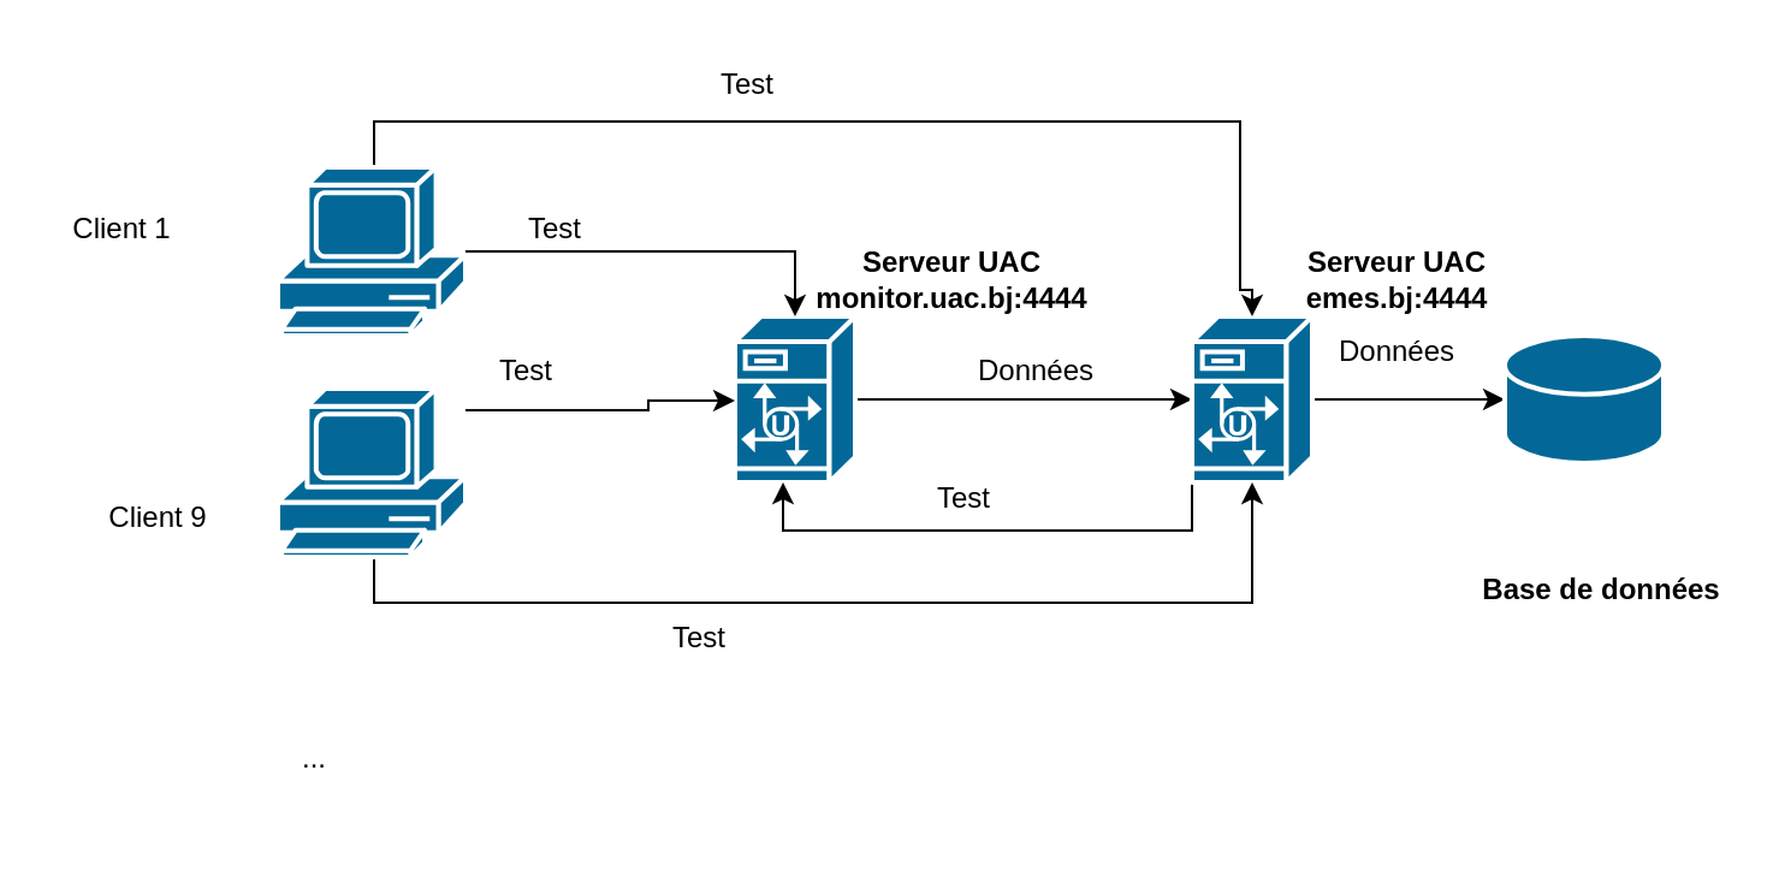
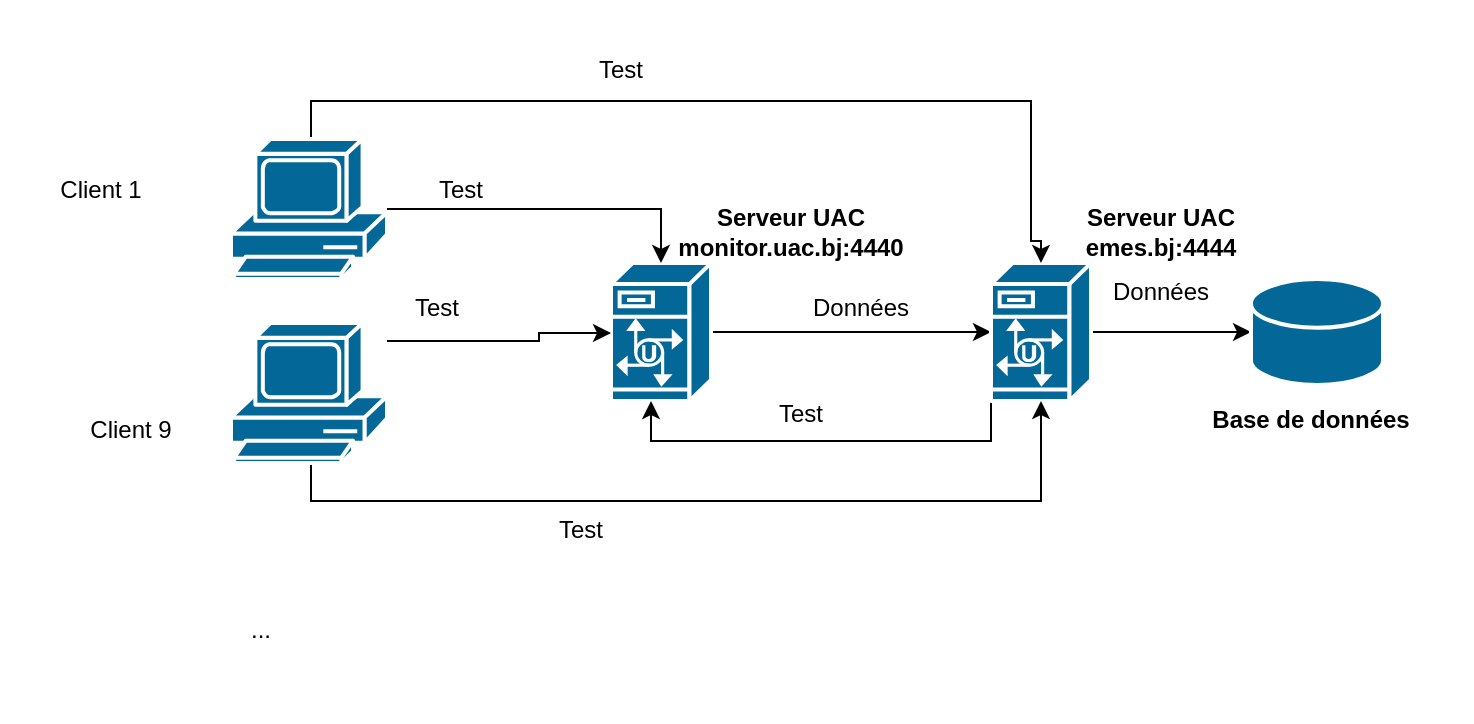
  <mxCell id="0" />
  <mxCell id="1" parent="0" />
  <mxCell id="2" style="edgeStyle=orthogonalEdgeStyle;rounded=0;orthogonalLoop=1;jettySize=auto;html=1;entryX=0;entryY=0.5;entryDx=0;entryDy=0;entryPerimeter=0;" edge="1" parent="1" source="3" target="6"><mxGeometry relative="1" as="geometry" /></mxCell>
  <mxCell id="3" value="" style="shape=mxgraph.cisco.servers.unity_server;sketch=0;html=1;pointerEvents=1;dashed=0;fillColor=#036897;strokeColor=#ffffff;strokeWidth=2;verticalLabelPosition=bottom;verticalAlign=top;align=center;outlineConnect=0;" vertex="1" parent="1"><mxGeometry x="305" y="131" width="50" height="69" as="geometry" /></mxCell>
  <mxCell id="4" style="edgeStyle=orthogonalEdgeStyle;rounded=0;orthogonalLoop=1;jettySize=auto;html=1;" edge="1" parent="1" source="6" target="16"><mxGeometry relative="1" as="geometry" /></mxCell>
  <mxCell id="5" style="edgeStyle=orthogonalEdgeStyle;rounded=0;orthogonalLoop=1;jettySize=auto;html=1;exitX=0;exitY=1;exitDx=0;exitDy=0;exitPerimeter=0;entryX=0.4;entryY=1;entryDx=0;entryDy=0;entryPerimeter=0;" edge="1" parent="1" source="6" target="3"><mxGeometry relative="1" as="geometry"><mxPoint x="325" y="210" as="targetPoint" /><Array as="points"><mxPoint x="495" y="220" /><mxPoint x="325" y="220" /></Array></mxGeometry></mxCell>
  <mxCell id="6" value="" style="shape=mxgraph.cisco.servers.unity_server;sketch=0;html=1;pointerEvents=1;dashed=0;fillColor=#036897;strokeColor=#ffffff;strokeWidth=2;verticalLabelPosition=bottom;verticalAlign=top;align=center;outlineConnect=0;" vertex="1" parent="1"><mxGeometry x="495" y="131" width="50" height="69" as="geometry" /></mxCell>
  <mxCell id="7" style="edgeStyle=orthogonalEdgeStyle;rounded=0;orthogonalLoop=1;jettySize=auto;html=1;" edge="1" parent="1" source="9" target="3"><mxGeometry relative="1" as="geometry"><Array as="points"><mxPoint x="269" y="170" /><mxPoint x="269" y="166" /></Array></mxGeometry></mxCell>
  <mxCell id="8" style="edgeStyle=orthogonalEdgeStyle;rounded=0;orthogonalLoop=1;jettySize=auto;html=1;exitX=0.5;exitY=1;exitDx=0;exitDy=0;exitPerimeter=0;" edge="1" parent="1" source="9" target="6"><mxGeometry relative="1" as="geometry"><mxPoint x="496" y="220" as="targetPoint" /><Array as="points"><mxPoint x="155" y="231" /><mxPoint x="155" y="250" /><mxPoint x="520" y="250" /></Array></mxGeometry></mxCell>
  <mxCell id="9" value="" style="shape=mxgraph.cisco.computers_and_peripherals.pc;sketch=0;html=1;pointerEvents=1;dashed=0;fillColor=#036897;strokeColor=#ffffff;strokeWidth=2;verticalLabelPosition=bottom;verticalAlign=top;align=center;outlineConnect=0;" vertex="1" parent="1"><mxGeometry x="115" y="161" width="78" height="70" as="geometry" /></mxCell>
  <mxCell id="10" value="Client 1" style="text;html=1;align=center;verticalAlign=middle;resizable=0;points=[];autosize=1;strokeColor=none;fillColor=none;" vertex="1" parent="1"><mxGeometry x="20" y="80" width="60" height="30" as="geometry" /></mxCell>
  <mxCell id="11" style="edgeStyle=orthogonalEdgeStyle;rounded=0;orthogonalLoop=1;jettySize=auto;html=1;entryX=0.5;entryY=0;entryDx=0;entryDy=0;entryPerimeter=0;" edge="1" parent="1" source="13" target="3"><mxGeometry relative="1" as="geometry" /></mxCell>
  <mxCell id="12" style="edgeStyle=orthogonalEdgeStyle;rounded=0;orthogonalLoop=1;jettySize=auto;html=1;entryX=0.5;entryY=0;entryDx=0;entryDy=0;entryPerimeter=0;" edge="1" parent="1" source="13" target="6"><mxGeometry relative="1" as="geometry"><mxPoint x="515" y="10" as="targetPoint" /><Array as="points"><mxPoint x="155" y="50" /><mxPoint x="515" y="50" /><mxPoint x="515" y="120" /><mxPoint x="520" y="120" /></Array></mxGeometry></mxCell>
  <mxCell id="13" value="" style="shape=mxgraph.cisco.computers_and_peripherals.pc;sketch=0;html=1;pointerEvents=1;dashed=0;fillColor=#036897;strokeColor=#ffffff;strokeWidth=2;verticalLabelPosition=bottom;verticalAlign=top;align=center;outlineConnect=0;" vertex="1" parent="1"><mxGeometry x="115" y="69" width="78" height="70" as="geometry" /></mxCell>
  <mxCell id="14" value="Client 9" style="text;html=1;align=center;verticalAlign=middle;resizable=0;points=[];autosize=1;strokeColor=none;fillColor=none;" vertex="1" parent="1"><mxGeometry x="35" y="200" width="60" height="30" as="geometry" /></mxCell>
  <mxCell id="15" value="&lt;blockquote&gt;&lt;blockquote&gt;...&lt;/blockquote&gt;&lt;/blockquote&gt;" style="text;html=1;align=center;verticalAlign=middle;resizable=0;points=[];autosize=1;strokeColor=none;fillColor=none;" vertex="1" parent="1"><mxGeometry x="35" y="290" width="190" height="50" as="geometry" /></mxCell>
  <mxCell id="16" value="" style="shape=mxgraph.cisco.storage.relational_database;sketch=0;html=1;pointerEvents=1;dashed=0;fillColor=#036897;strokeColor=#ffffff;strokeWidth=2;verticalLabelPosition=bottom;verticalAlign=top;align=center;outlineConnect=0;" vertex="1" parent="1"><mxGeometry x="625" y="139" width="66" height="53" as="geometry" /></mxCell>
  <mxCell id="17" value="Test" style="text;html=1;align=center;verticalAlign=middle;resizable=0;points=[];autosize=1;strokeColor=none;fillColor=none;" vertex="1" parent="1"><mxGeometry x="285" y="20" width="50" height="30" as="geometry" /></mxCell>
  <mxCell id="18" value="Test" style="text;html=1;align=center;verticalAlign=middle;resizable=0;points=[];autosize=1;strokeColor=none;fillColor=none;" vertex="1" parent="1"><mxGeometry x="265" y="250" width="50" height="30" as="geometry" /></mxCell>
  <mxCell id="19" value="Test" style="text;html=1;align=center;verticalAlign=middle;resizable=0;points=[];autosize=1;strokeColor=none;fillColor=none;" vertex="1" parent="1"><mxGeometry x="205" y="80" width="50" height="30" as="geometry" /></mxCell>
  <mxCell id="20" value="Test" style="text;html=1;align=center;verticalAlign=middle;resizable=0;points=[];autosize=1;strokeColor=none;fillColor=none;" vertex="1" parent="1"><mxGeometry x="193" y="139" width="50" height="30" as="geometry" /></mxCell>
  <mxCell id="21" value="Données" style="text;html=1;align=center;verticalAlign=middle;resizable=0;points=[];autosize=1;strokeColor=none;fillColor=none;" vertex="1" parent="1"><mxGeometry x="545" y="131" width="70" height="30" as="geometry" /></mxCell>
  <mxCell id="22" value="Données" style="text;html=1;align=center;verticalAlign=middle;resizable=0;points=[];autosize=1;strokeColor=none;fillColor=none;" vertex="1" parent="1"><mxGeometry x="395" y="139" width="70" height="30" as="geometry" /></mxCell>
  <mxCell id="23" value="Test" style="text;html=1;align=center;verticalAlign=middle;resizable=0;points=[];autosize=1;strokeColor=none;fillColor=none;" vertex="1" parent="1"><mxGeometry x="375" y="192" width="50" height="30" as="geometry" /></mxCell>
- <mxCell id="24" value="&lt;b&gt;Base de données&lt;/b&gt;" style="text;html=1;align=center;verticalAlign=middle;resizable=0;points=[];autosize=1;strokeColor=none;fillColor=none;" vertex="1" parent="1"><mxGeometry x="605" y="230" width="120" height="30" as="geometry" /></mxCell>
- <mxCell id="25" value="&lt;div&gt;&lt;b&gt;Serveur UAC&lt;br&gt;&lt;/b&gt;&lt;/div&gt;&lt;div&gt;&lt;b&gt;monitor.uac.bj:4444&lt;br&gt;&lt;/b&gt;&lt;/div&gt;" style="text;html=1;align=center;verticalAlign=middle;resizable=0;points=[];autosize=1;strokeColor=none;fillColor=none;" vertex="1" parent="1"><mxGeometry x="325" y="96" width="140" height="40" as="geometry" /></mxCell>
+ <mxCell id="24" value="&lt;b&gt;Base de données&lt;/b&gt;" style="text;html=1;align=center;verticalAlign=middle;resizable=0;points=[];autosize=1;strokeColor=none;fillColor=none;" vertex="1" parent="1"><mxGeometry x="595" y="195" width="120" height="30" as="geometry" /></mxCell>
+ <mxCell id="25" value="&lt;div&gt;&lt;b&gt;Serveur UAC&lt;br&gt;&lt;/b&gt;&lt;/div&gt;&lt;div&gt;&lt;b&gt;monitor.uac.bj:4440&lt;br&gt;&lt;/b&gt;&lt;/div&gt;" style="text;html=1;align=center;verticalAlign=middle;resizable=0;points=[];autosize=1;strokeColor=none;fillColor=none;" vertex="1" parent="1"><mxGeometry x="325" y="96" width="140" height="40" as="geometry" /></mxCell>
  <mxCell id="26" value="&lt;div&gt;&lt;b&gt;Serveur UAC&lt;br&gt;&lt;/b&gt;&lt;/div&gt;&lt;div&gt;&lt;b&gt;emes.bj:4444&lt;br&gt;&lt;/b&gt;&lt;/div&gt;" style="text;html=1;align=center;verticalAlign=middle;resizable=0;points=[];autosize=1;strokeColor=none;fillColor=none;" vertex="1" parent="1"><mxGeometry x="515" y="96" width="130" height="40" as="geometry" /></mxCell>
